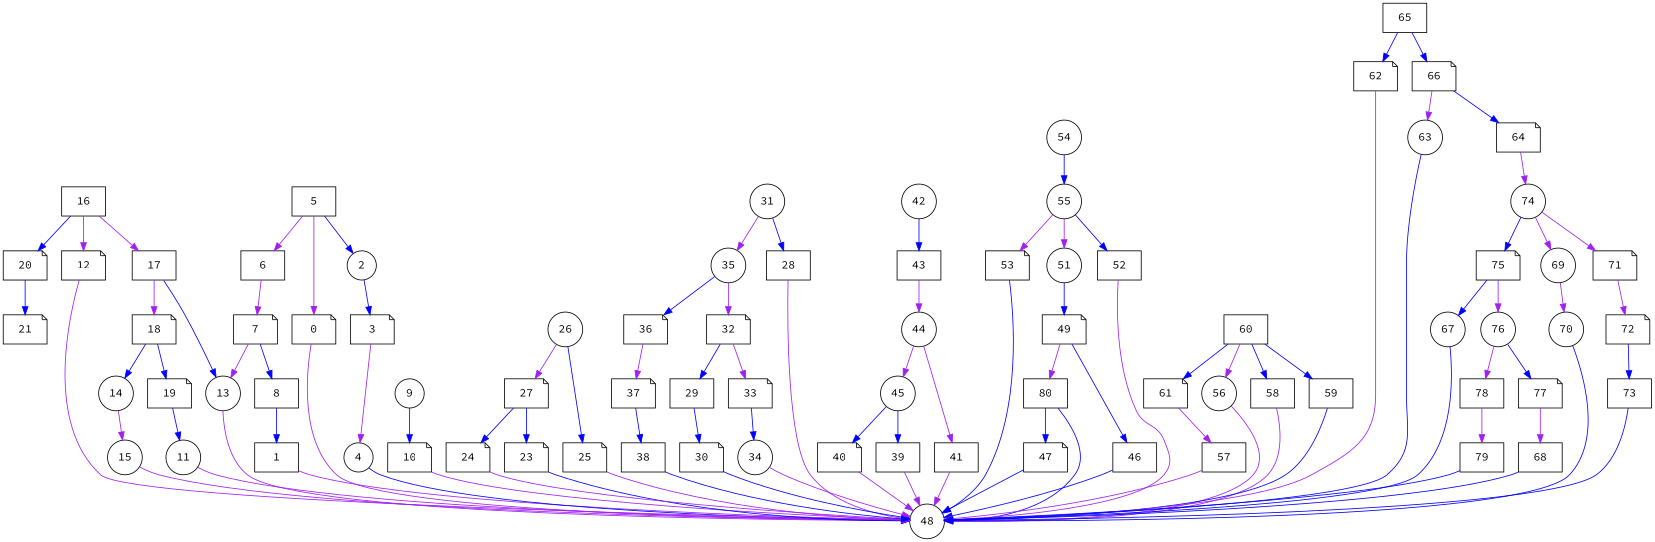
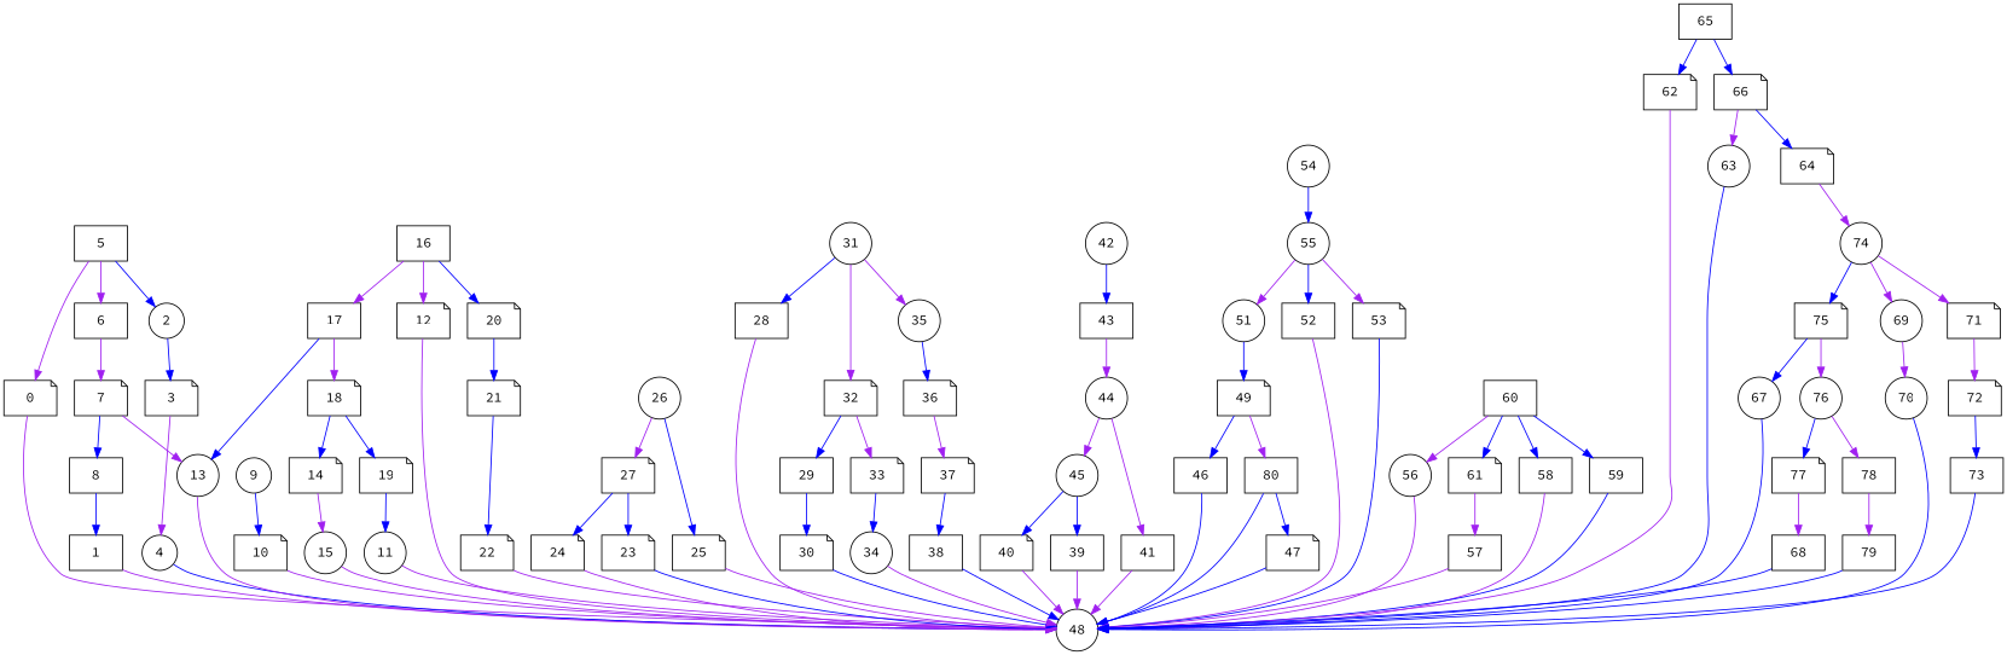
  strict digraph {
    fontname="Source Code Pro"
    node [exec=118 fontname="Source Code Pro" shape=note]
    edge [color=blue comm=15 fontname="Source Code Pro"]
    0 [exec=149]
    48 [exec=113 shape=circle]
    1 [exec=160 shape=box]
    2 [exec=50 shape=circle]
    3 [exec=164]
    4 [shape=circle]
    5 [exec=108 shape=box]
    6 [exec=76 shape=box]
    7 [exec=131]
    8 [exec=57 shape=box]
    13 [exec=162 shape=circle]
    9 [exec=55 shape=circle]
    10 [exec=56]
    11 [exec=185 shape=circle]
    12 [exec=106]
-   14 [exec=176 shape=circle]
+   14 [exec=176]
    15 [exec=191 shape=circle]
    16 [exec=109 shape=box]
    17 [exec=138 shape=box]
    20 [exec=167]
    18 [exec=109]
    21 [exec=124]
    19 [exec=106]
+   22 [exec=55]
    23 [exec=144]
    24 [exec=175]
    25 [exec=57]
    26 [exec=170 shape=circle]
    27 [exec=61]
    28 [exec=101 shape=box]
    29 [exec=188 shape=box]
    30 [exec=190]
    31 [exec=109 shape=circle]
    32 [exec=153]
    35 [exec=197 shape=circle]
    33 [exec=181]
    36 [exec=140]
    34 [exec=138 shape=circle]
    37 [exec=167]
    38 [shape=box]
    39 [exec=64 shape=box]
    40 [exec=173]
    41 [exec=143 shape=box]
    42 [exec=195 shape=circle]
    43 [exec=191 shape=box]
    44 [exec=101 shape=circle]
    45 [exec=179 shape=circle]
    46 [exec=53 shape=box]
    47 [exec=121]
    49
    n51 [exec=78 label=80 shape=box]
    51 [exec=185 shape=circle]
    52 [exec=93 shape=box]
    53 [exec=119]
    54 [exec=125 shape=circle]
    55 [exec=166 shape=circle]
    56 [exec=137 shape=circle]
    57 [exec=157 shape=box]
    58 [exec=98 shape=box]
    59 [exec=116 shape=box]
    60 [exec=77 shape=box]
    61 [exec=114]
    62 [exec=128]
    63 [exec=68 shape=circle]
    64 [exec=69]
    74 [exec=101 shape=circle]
    69 [exec=167 shape=circle]
    71 [exec=180]
    75 [exec=138]
    65 [exec=129 shape=box]
    66 [exec=126]
    67 [exec=105 shape=circle]
    68 [exec=195 shape=box]
    70 [exec=93 shape=circle]
    72 [exec=59]
    73 [exec=146 shape=box]
    76 [exec=75 shape=circle]
    77 [exec=102]
    78 [exec=196 shape=box]
    79 [exec=160 shape=box]
    0 -> 48 [color=purple comm=8]
    1 -> 48 [color=purple comm=19]
    2 -> 3 [comm=10]
    3 -> 4 [color=purple comm=12]
    4 -> 48 [comm=10]
    5 -> 0 [color=purple comm=18]
    5 -> 2 [comm=17]
    5 -> 6 [color=purple comm=8]
    6 -> 7 [color=purple comm=14]
    7 -> 8 [comm=13]
    7 -> 13 [color=purple comm=20]
    8 -> 1
    13 -> 48 [color=purple comm=5]
    9 -> 10 [comm=8]
    10 -> 48 [color=purple comm=11]
    11 -> 48 [color=purple]
    12 -> 48 [color=purple comm=6]
    14 -> 15 [color=purple comm=5]
    15 -> 48 [color=purple comm=14]
    16 -> 12 [color=purple comm=19]
    16 -> 17 [color=purple]
    16 -> 20 [comm=17]
    17 -> 13 [comm=17]
    17 -> 18 [color=purple]
    20 -> 21 [comm=19]
    18 -> 14 [comm=7]
    18 -> 19 [comm=7]
+   21 -> 22 [comm=8]
    19 -> 11
+   22 -> 48 [color=purple comm=13]
    23 -> 48 [comm=11]
    24 -> 48 [color=purple comm=20]
    25 -> 48 [color=purple comm=16]
    26 -> 25 [comm=10]
    26 -> 27 [color=purple comm=13]
    27 -> 23 [comm=11]
    27 -> 24 [comm=14]
    28 -> 48 [color=purple comm=11]
    29 -> 30 [comm=12]
    30 -> 48 [comm=16]
    31 -> 28 [comm=13]
-   35 -> 32 [color=purple comm=7]
+   31 -> 32 [color=purple comm=7]
    31 -> 35 [color=purple comm=7]
    32 -> 29 [comm=7]
    32 -> 33 [color=purple comm=19]
    35 -> 36 [comm=17]
    33 -> 34
    36 -> 37 [color=purple comm=14]
    34 -> 48 [color=purple comm=12]
    37 -> 38 [comm=6]
    38 -> 48
    39 -> 48 [color=purple comm=10]
    40 -> 48 [color=purple]
    41 -> 48 [color=purple comm=14]
    42 -> 43 [comm=12]
    43 -> 44 [color=purple]
    44 -> 41 [color=purple comm=7]
    44 -> 45 [color=purple comm=8]
    45 -> 39 [comm=12]
    45 -> 40 [comm=12]
    46 -> 48 [comm=5]
    47 -> 48 [comm=12]
    49 -> 46 [comm=7]
    49 -> n51 [color=purple comm=17]
    n51 -> 48 [comm=7]
    n51 -> 47 [comm=13]
    51 -> 49 [comm=7]
    52 -> 48 [color=purple comm=5]
    53 -> 48 [comm=5]
    54 -> 55 [comm=14]
    55 -> 51 [color=purple comm=16]
    55 -> 52 [comm=20]
    55 -> 53 [color=purple comm=20]
    56 -> 48 [color=purple comm=9]
    57 -> 48 [color=purple comm=8]
    58 -> 48 [color=purple]
    59 -> 48 [comm=7]
    60 -> 56 [color=purple comm=10]
    60 -> 58 [comm=9]
    60 -> 59 [comm=9]
    60 -> 61 [comm=10]
    61 -> 57 [color=purple]
    62 -> 48 [color=purple comm=14]
    63 -> 48 [comm=8]
    64 -> 74 [color=purple comm=14]
    74 -> 69 [color=purple comm=13]
    74 -> 71 [color=purple comm=7]
    74 -> 75 [comm=12]
    69 -> 70 [color=purple comm=10]
    71 -> 72 [color=purple comm=18]
    75 -> 67 [comm=18]
    75 -> 76 [color=purple comm=19]
    65 -> 62 [comm=11]
    65 -> 66 [comm=9]
    66 -> 63 [color=purple comm=9]
    66 -> 64 [comm=6]
    67 -> 48
    68 -> 48 [comm=11]
    70 -> 48 [comm=14]
    72 -> 73 [comm=10]
    73 -> 48 [comm=6]
    76 -> 77 [comm=13]
    76 -> 78 [color=purple comm=19]
    77 -> 68 [color=purple comm=19]
    78 -> 79 [color=purple comm=5]
    79 -> 48 [comm=17]
  }
